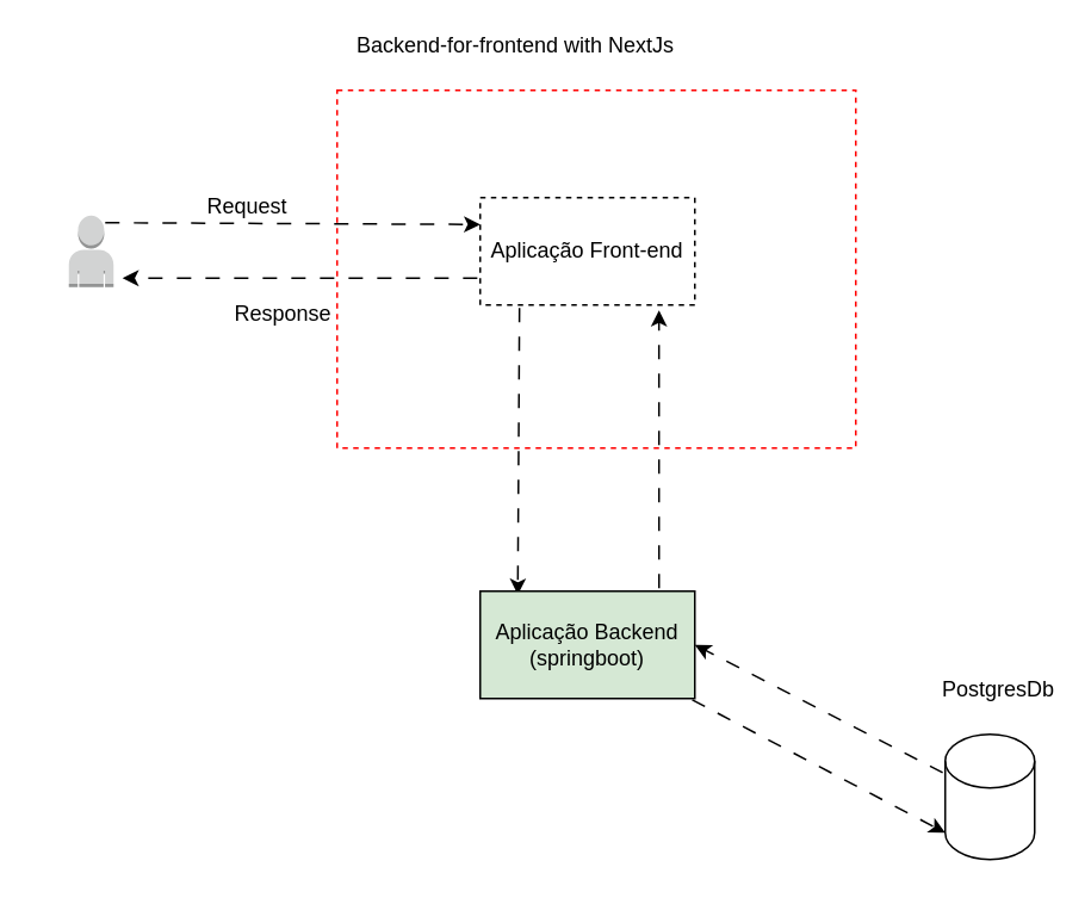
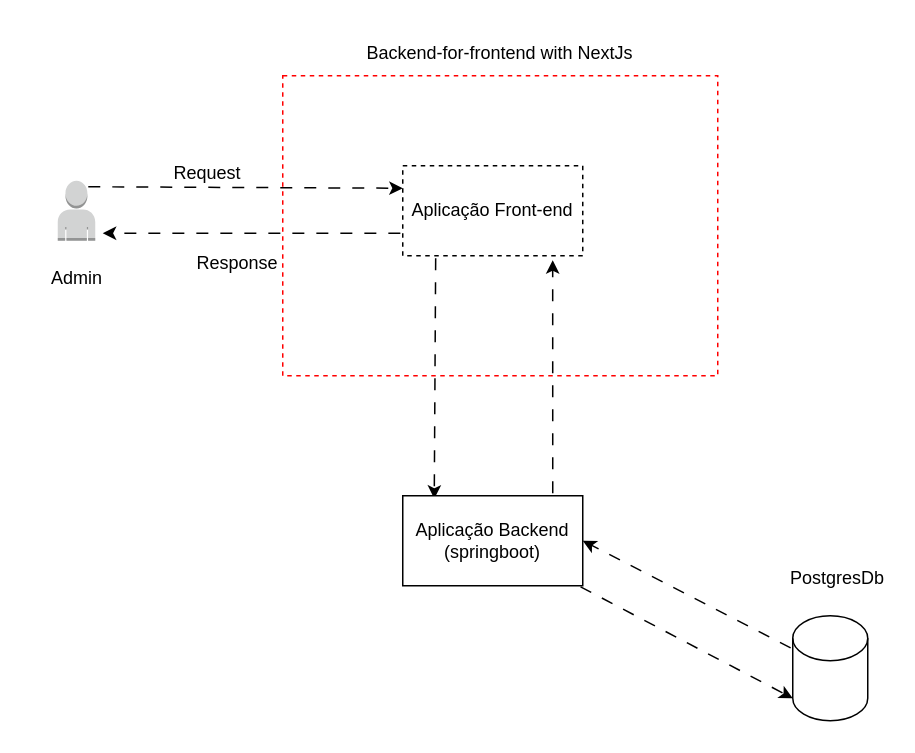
  <mxCell id="0" />
  <mxCell id="1" parent="0" />
  <mxCell id="2" value="" style="rounded=0;whiteSpace=wrap;html=1;dashed=1;treeFolding=1;strokeColor=#FF0000;" vertex="1" parent="1"><mxGeometry x="188" y="50" width="290" height="200" as="geometry" /></mxCell>
  <mxCell id="3" style="edgeStyle=none;html=1;entryX=0.175;entryY=0.033;entryDx=0;entryDy=0;entryPerimeter=0;exitX=0.183;exitY=1;exitDx=0;exitDy=0;exitPerimeter=0;flowAnimation=1;" edge="1" parent="1" source="5" target="14"><mxGeometry relative="1" as="geometry" /></mxCell>
  <mxCell id="4" style="edgeStyle=none;html=1;exitX=0;exitY=0.75;exitDx=0;exitDy=0;flowAnimation=1;" edge="1" parent="1" source="5"><mxGeometry relative="1" as="geometry"><mxPoint x="68" y="155" as="targetPoint" /></mxGeometry></mxCell>
  <mxCell id="5" value="Aplicação Front-end" style="rounded=0;whiteSpace=wrap;html=1;dashed=1;" vertex="1" parent="1"><mxGeometry x="268" y="110" width="120" height="60" as="geometry" /></mxCell>
  <mxCell id="6" value="" style="group" vertex="1" connectable="0" parent="1"><mxGeometry x="20.5" y="120" width="60" height="80" as="geometry" /></mxCell>
  <mxCell id="7" value="" style="outlineConnect=0;dashed=0;verticalLabelPosition=bottom;verticalAlign=top;align=center;html=1;shape=mxgraph.aws3.user;fillColor=#D2D3D3;gradientColor=none;" vertex="1" parent="6"><mxGeometry x="17.5" width="25" height="40" as="geometry" /></mxCell>
+ <mxCell id="8" value="Admin" style="text;html=1;strokeColor=none;fillColor=none;align=center;verticalAlign=middle;whiteSpace=wrap;rounded=0;" vertex="1" parent="6"><mxGeometry y="50" width="60" height="30" as="geometry" /></mxCell>
  <mxCell id="9" style="edgeStyle=none;html=1;entryX=0;entryY=0.25;entryDx=0;entryDy=0;exitX=0.75;exitY=0.1;exitDx=0;exitDy=0;exitPerimeter=0;flowAnimation=1;" edge="1" parent="1" source="7" target="5"><mxGeometry relative="1" as="geometry" /></mxCell>
  <mxCell id="10" value="Request" style="text;html=1;strokeColor=none;fillColor=none;align=center;verticalAlign=middle;whiteSpace=wrap;rounded=0;" vertex="1" parent="1"><mxGeometry x="108" y="100" width="60" height="30" as="geometry" /></mxCell>
- <mxCell id="11" value="Backend-for-frontend with NextJs" style="text;html=1;strokeColor=none;fillColor=none;align=center;verticalAlign=middle;whiteSpace=wrap;rounded=0;" vertex="1" parent="1"><mxGeometry x="173" y="10" width="230" height="30" as="geometry" /></mxCell>
+ <mxCell id="11" value="Backend-for-frontend with NextJs" style="text;html=1;strokeColor=none;fillColor=none;align=center;verticalAlign=middle;whiteSpace=wrap;rounded=0;" vertex="1" parent="1"><mxGeometry x="218" width="230" height="30" as="geometry" y="20" /></mxCell>
  <mxCell id="12" style="edgeStyle=none;html=1;entryX=0.833;entryY=1.05;entryDx=0;entryDy=0;flowAnimation=1;entryPerimeter=0;" edge="1" parent="1" target="5"><mxGeometry relative="1" as="geometry"><mxPoint x="368" y="330" as="sourcePoint" /></mxGeometry></mxCell>
  <mxCell id="13" style="edgeStyle=none;html=1;entryX=0;entryY=1;entryDx=0;entryDy=-15;entryPerimeter=0;flowAnimation=1;" edge="1" parent="1" source="14" target="16"><mxGeometry relative="1" as="geometry" /></mxCell>
- <mxCell id="14" value="Aplicação Backend&lt;br&gt;(springboot)" style="rounded=0;whiteSpace=wrap;html=1;fillColor=#d5e8d4;" vertex="1" parent="1"><mxGeometry x="268" y="330" width="120" height="60" as="geometry" /></mxCell>
+ <mxCell id="14" value="Aplicação Backend&lt;br&gt;(springboot)" style="rounded=0;whiteSpace=wrap;html=1;" vertex="1" parent="1"><mxGeometry x="268" y="330" width="120" height="60" as="geometry" /></mxCell>
  <mxCell id="15" style="edgeStyle=none;html=1;entryX=1;entryY=0.5;entryDx=0;entryDy=0;flowAnimation=1;" edge="1" parent="1" source="16" target="14"><mxGeometry relative="1" as="geometry" /></mxCell>
  <mxCell id="16" value="" style="shape=cylinder3;whiteSpace=wrap;html=1;boundedLbl=1;backgroundOutline=1;size=15;" vertex="1" parent="1"><mxGeometry x="528" y="410" width="50" height="70" as="geometry" /></mxCell>
  <mxCell id="17" value="PostgresDb" style="text;html=1;strokeColor=none;fillColor=none;align=center;verticalAlign=middle;whiteSpace=wrap;rounded=0;" vertex="1" parent="1"><mxGeometry x="528" y="370" width="60" height="30" as="geometry" /></mxCell>
  <mxCell id="18" value="Response" style="text;html=1;strokeColor=none;fillColor=none;align=center;verticalAlign=middle;whiteSpace=wrap;rounded=0;dashed=1;" vertex="1" parent="1"><mxGeometry x="128" y="160" width="60" height="30" as="geometry" /></mxCell>
